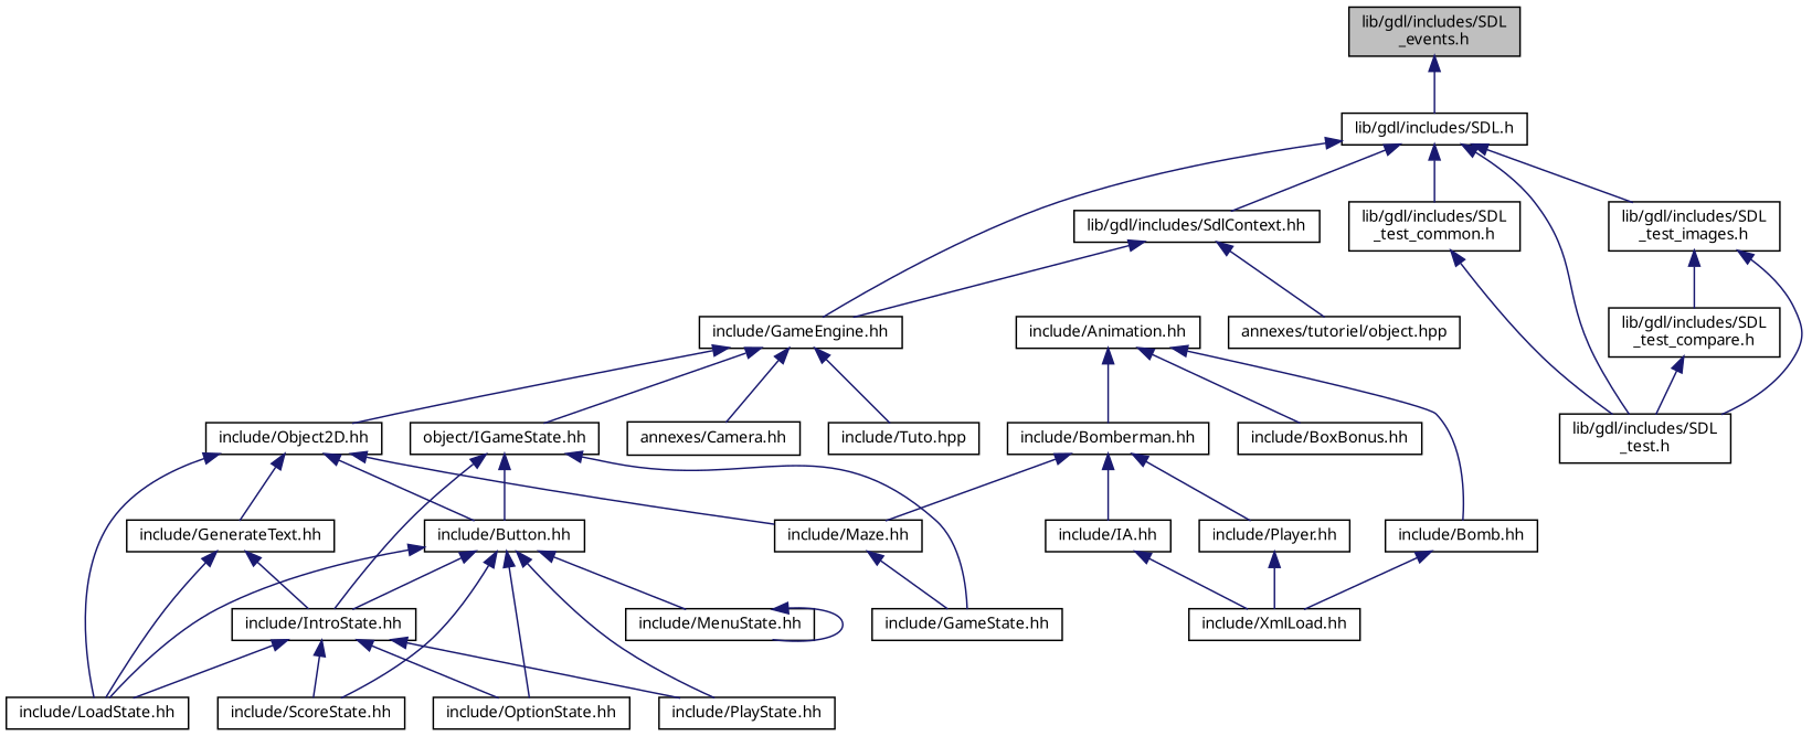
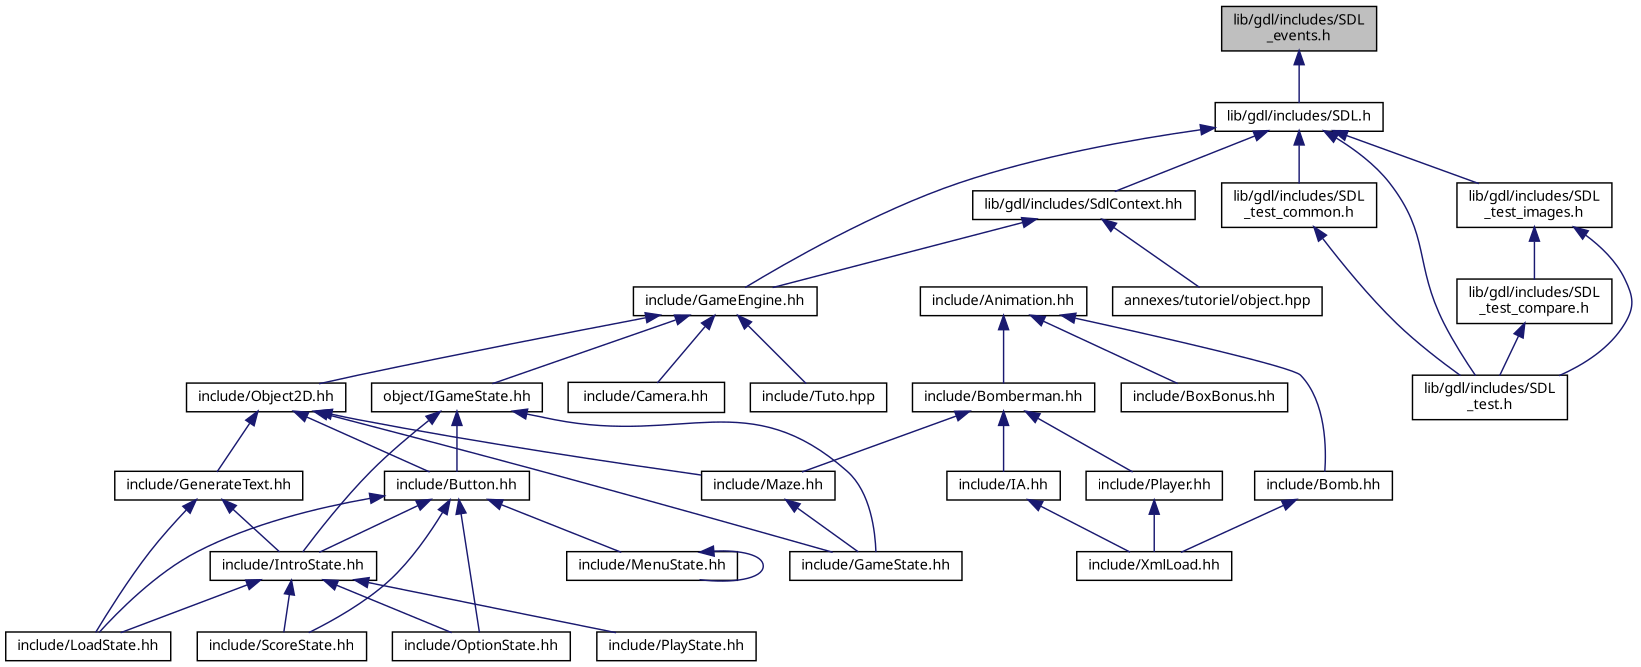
  digraph {
    fontname="Noto Sans"
    node [color=black fillcolor=white fontname="Noto Sans" fontsize=10 shape=record style=filled]
    edge [color=midnightblue dir=back fontname="Noto Sans" fontsize=10 labelfontname=Helvetica labelfontsize=10 style=solid]
    n1 [fillcolor=grey75 fontcolor=black height=0.2 label="lib/gdl/includes/SDL\l_events.h" width=0.4]
    n2 [height=0.2 label="lib/gdl/includes/SDL.h" width=0.4]
    n3 [height=0.2 label="include/GameEngine.hh" width=0.4]
    n4 [height=0.2 label="lib/gdl/includes/SDL\l_test.h" width=0.4]
    n5 [height=0.2 label="lib/gdl/includes/SDL\l_test_common.h" width=0.4]
    n6 [height=0.2 label="lib/gdl/includes/SDL\l_test_images.h" width=0.4]
    n7 [height=0.2 label="lib/gdl/includes/SdlContext.hh" width=0.4]
    n8 [height=0.2 label="include/Object2D.hh" width=0.4]
    n9 [height=0.2 label="object/IGameState.hh" width=0.4]
-   n10 [height=0.2 label="annexes/Camera.hh" width=0.4]
+   n10 [height=0.2 label="include/Camera.hh" width=0.4]
    n11 [height=0.2 label="include/Tuto.hpp" width=0.4]
    n12 [height=0.2 label="lib/gdl/includes/SDL\l_test_compare.h" width=0.4]
    n13 [height=0.2 label="annexes/tutoriel/object.hpp" width=0.4]
    n14 [height=0.2 label="include/Maze.hh" width=0.4]
    n15 [height=0.2 label="include/GameState.hh" width=0.4]
    n16 [height=0.2 label="include/Button.hh" width=0.4]
    n17 [height=0.2 label="include/GenerateText.hh" width=0.4]
    n18 [height=0.2 label="include/IntroState.hh" width=0.4]
    n19 [height=0.2 label="include/Animation.hh" width=0.4]
    n20 [height=0.2 label="include/Bomb.hh" width=0.4]
    n21 [height=0.2 label="include/Bomberman.hh" width=0.4]
    n22 [height=0.2 label="include/BoxBonus.hh" width=0.4]
    n23 [height=0.2 label="include/XmlLoad.hh" width=0.4]
    n24 [height=0.2 label="include/IA.hh" width=0.4]
    n25 [height=0.2 label="include/Player.hh" width=0.4]
    n26 [height=0.2 label="include/LoadState.hh" width=0.4]
    n27 [height=0.2 label="include/OptionState.hh" width=0.4]
    n28 [height=0.2 label="include/PlayState.hh" width=0.4]
    n29 [height=0.2 label="include/ScoreState.hh" width=0.4]
    n30 [height=0.2 label="include/MenuState.hh" width=0.4]
    n1 -> n2
    n2 -> n3
    n2 -> n4
    n2 -> n5
    n2 -> n6
    n2 -> n7
    n3 -> n8
    n3 -> n9
    n3 -> n10
    n3 -> n11
    n5 -> n4
    n6 -> n4
    n6 -> n12
    n7 -> n3
    n7 -> n13
    n8 -> n14
-   n8 -> n26
+   n8 -> n15
    n8 -> n16
    n8 -> n17
    n9 -> n15
    n9 -> n16
    n9 -> n18
    n12 -> n4
    n14 -> n15
    n16 -> n18
    n16 -> n26
    n16 -> n27
-   n16 -> n28
    n16 -> n29
    n16 -> n30
    n17 -> n18
    n17 -> n26
    n18 -> n26
    n18 -> n27
    n18 -> n28
    n18 -> n29
    n19 -> n20
    n19 -> n21
    n19 -> n22
    n20 -> n23
    n21 -> n14
    n21 -> n24
    n21 -> n25
    n24 -> n23
    n25 -> n23
    n30 -> n30
  }
